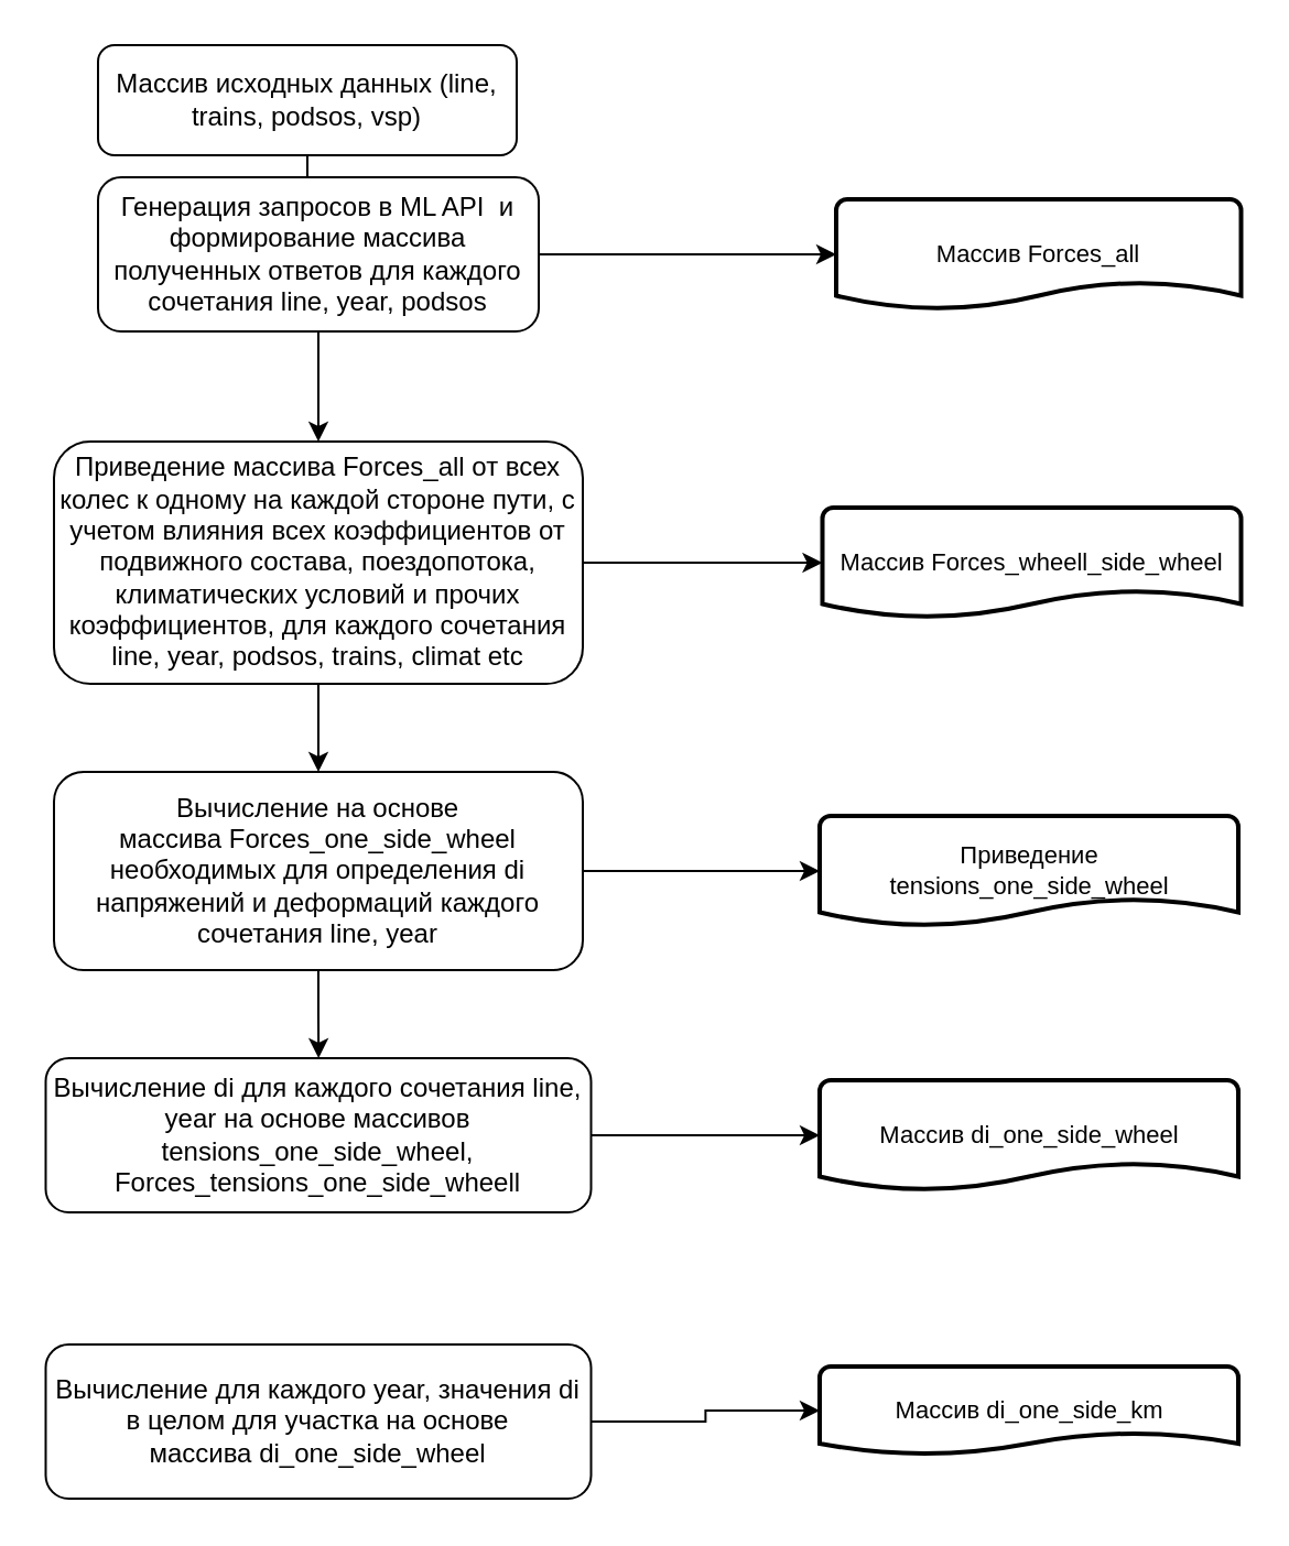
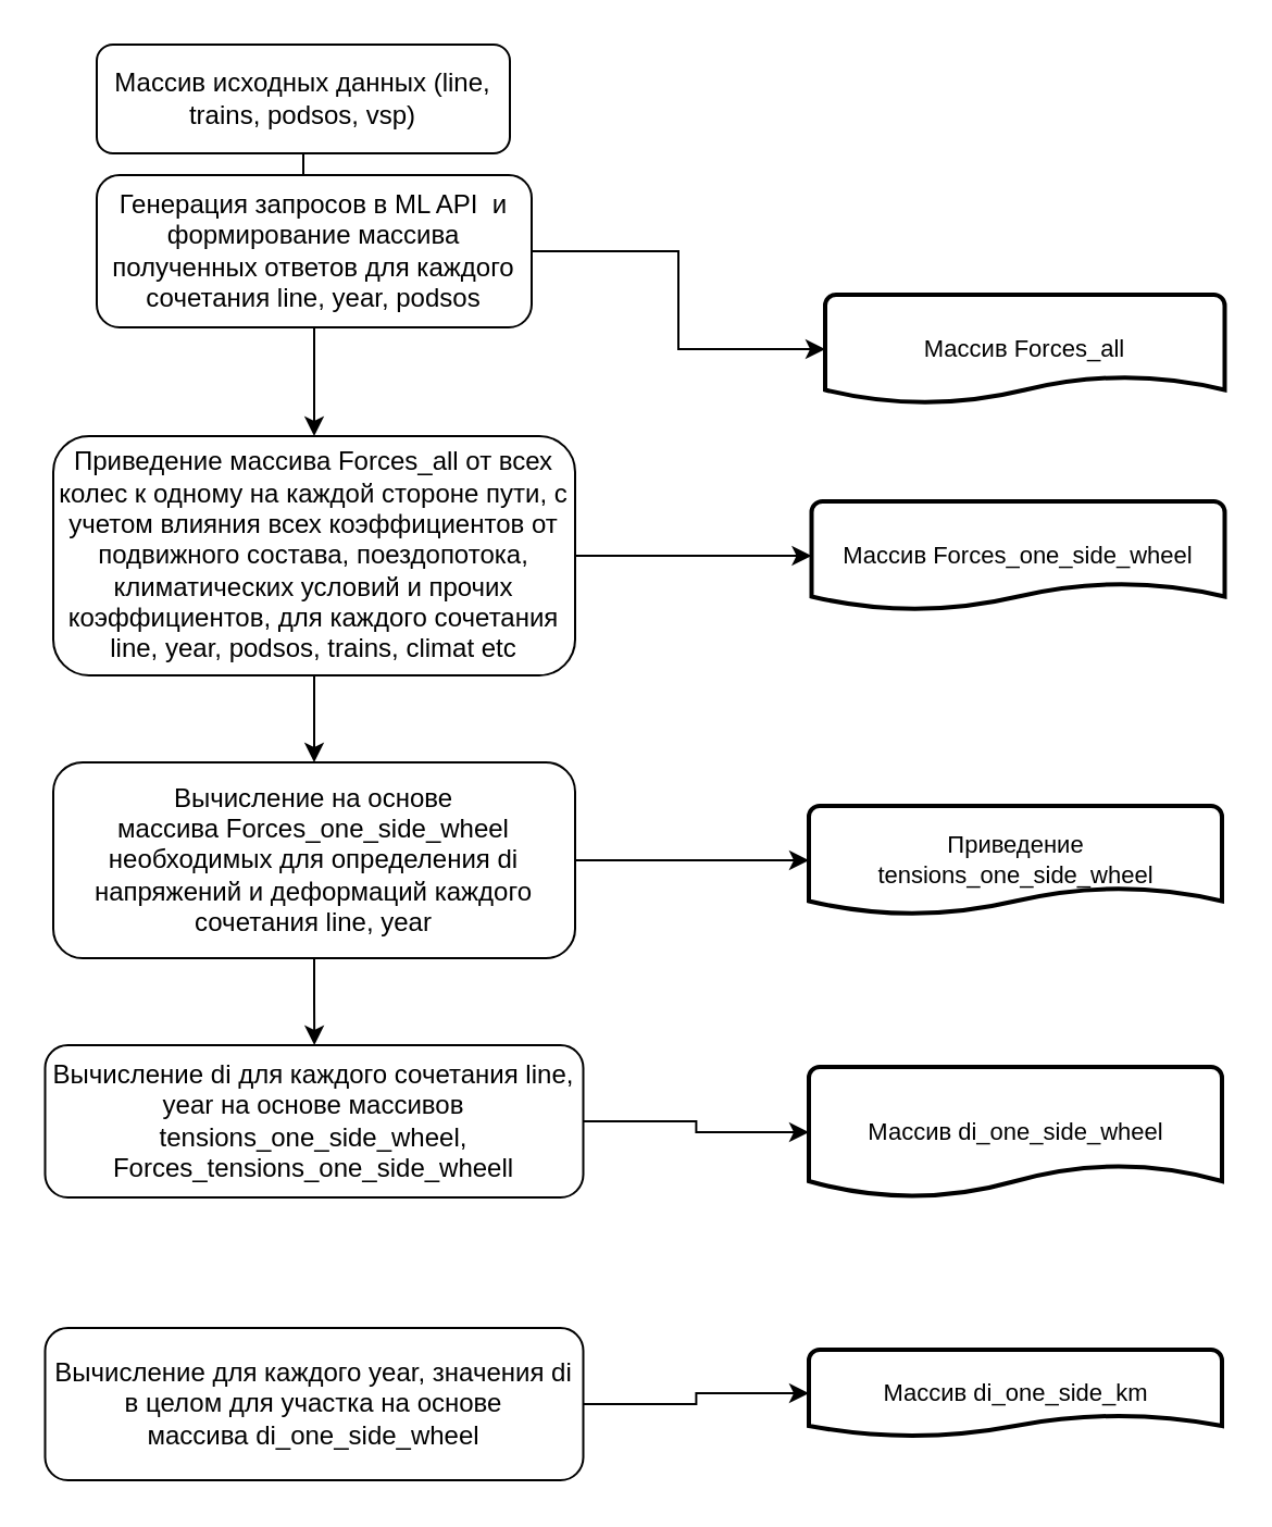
  <mxCell id="0" />
  <mxCell id="1" parent="0" />
  <mxCell id="2" value="" style="edgeStyle=orthogonalEdgeStyle;shape=connector;rounded=0;orthogonalLoop=1;jettySize=auto;html=1;labelBackgroundColor=default;strokeColor=default;fontFamily=Helvetica;fontSize=11;fontColor=default;endArrow=classic;" edge="1" parent="1" source="3" target="5"><mxGeometry relative="1" as="geometry" /></mxCell>
  <mxCell id="3" value="Массив исходных данных (line, trains, podsos, vsp)" style="rounded=1;whiteSpace=wrap;html=1;fontSize=12;glass=0;strokeWidth=1;shadow=0;" parent="1" vertex="1"><mxGeometry x="44" y="20" width="190" height="50" as="geometry" /></mxCell>
  <mxCell id="4" value="" style="edgeStyle=orthogonalEdgeStyle;shape=connector;rounded=0;orthogonalLoop=1;jettySize=auto;html=1;labelBackgroundColor=default;strokeColor=default;fontFamily=Helvetica;fontSize=11;fontColor=default;endArrow=classic;" edge="1" parent="1" source="5" target="9"><mxGeometry relative="1" as="geometry" /></mxCell>
  <mxCell id="5" value="Генерация запросов в ML API&amp;nbsp; и формирование массива полученных ответов для каждого сочетания line, year, podsos" style="rounded=1;whiteSpace=wrap;html=1;fontSize=12;glass=0;strokeWidth=1;shadow=0;" parent="1" vertex="1"><mxGeometry x="44" y="80" width="200" height="70" as="geometry" /></mxCell>
  <mxCell id="6" style="edgeStyle=orthogonalEdgeStyle;shape=connector;rounded=0;orthogonalLoop=1;jettySize=auto;html=1;exitX=1;exitY=0.5;exitDx=0;exitDy=0;entryX=0;entryY=0.5;entryDx=0;entryDy=0;entryPerimeter=0;labelBackgroundColor=default;strokeColor=default;fontFamily=Helvetica;fontSize=11;fontColor=default;endArrow=classic;" edge="1" parent="1" source="5" target="12"><mxGeometry relative="1" as="geometry"><mxPoint x="249" y="105" as="sourcePoint" /></mxGeometry></mxCell>
  <mxCell id="7" style="edgeStyle=orthogonalEdgeStyle;shape=connector;rounded=0;orthogonalLoop=1;jettySize=auto;html=1;exitX=1;exitY=0.5;exitDx=0;exitDy=0;entryX=0;entryY=0.5;entryDx=0;entryDy=0;entryPerimeter=0;labelBackgroundColor=default;strokeColor=default;fontFamily=Helvetica;fontSize=11;fontColor=default;endArrow=classic;" edge="1" parent="1" source="9" target="13"><mxGeometry relative="1" as="geometry" /></mxCell>
  <mxCell id="8" value="" style="edgeStyle=orthogonalEdgeStyle;shape=connector;rounded=0;orthogonalLoop=1;jettySize=auto;html=1;labelBackgroundColor=default;strokeColor=default;fontFamily=Helvetica;fontSize=11;fontColor=default;endArrow=classic;" edge="1" parent="1" source="9" target="17"><mxGeometry relative="1" as="geometry" /></mxCell>
  <mxCell id="9" value="Приведение массива&amp;nbsp;Forces_all от&amp;nbsp;всех колес к одному на каждой стороне пути, с учетом влияния всех коэффициентов от подвижного состава, поездопотока, климатических условий и прочих коэффициентов, для каждого сочетания line, year, podsos, trains, climat etc" style="rounded=1;whiteSpace=wrap;html=1;" vertex="1" parent="1"><mxGeometry x="24" y="200" width="240" height="110" as="geometry" /></mxCell>
  <mxCell id="10" value="" style="edgeStyle=orthogonalEdgeStyle;shape=connector;rounded=0;orthogonalLoop=1;jettySize=auto;html=1;labelBackgroundColor=default;strokeColor=default;fontFamily=Helvetica;fontSize=11;fontColor=default;endArrow=classic;" edge="1" parent="1" source="11" target="14"><mxGeometry relative="1" as="geometry" /></mxCell>
  <mxCell id="11" value="Вычисление di для каждого сочетания line, year на основе массивов tensions_one_side_wheel,&lt;br&gt;Forces_tensions_one_side_wheell" style="rounded=1;whiteSpace=wrap;html=1;" vertex="1" parent="1"><mxGeometry x="20.25" y="480" width="247.5" height="70" as="geometry" /></mxCell>
- <mxCell id="12" value="Массив Forces_all" style="strokeWidth=2;html=1;shape=mxgraph.flowchart.document2;whiteSpace=wrap;size=0.25;fontFamily=Helvetica;fontSize=11;fontColor=default;" vertex="1" parent="1"><mxGeometry x="379" y="90" width="183.75" height="50" as="geometry" /></mxCell>
- <mxCell id="13" value="Массив Forces_wheell_side_wheel" style="strokeWidth=2;html=1;shape=mxgraph.flowchart.document2;whiteSpace=wrap;size=0.25;fontFamily=Helvetica;fontSize=11;fontColor=default;" vertex="1" parent="1"><mxGeometry x="372.75" y="230" width="190" height="50" as="geometry" /></mxCell>
- <mxCell id="14" value="Массив di_one_side_wheel" style="strokeWidth=2;html=1;shape=mxgraph.flowchart.document2;whiteSpace=wrap;size=0.25;fontFamily=Helvetica;fontSize=11;fontColor=default;" vertex="1" parent="1"><mxGeometry x="371.5" y="490" width="190" height="50" as="geometry" /></mxCell>
+ <mxCell id="12" value="Массив Forces_all" style="strokeWidth=2;html=1;shape=mxgraph.flowchart.document2;whiteSpace=wrap;size=0.25;fontFamily=Helvetica;fontSize=11;fontColor=default;" vertex="1" parent="1"><mxGeometry x="379" y="135" width="183.75" height="50" as="geometry" /></mxCell>
+ <mxCell id="13" value="Массив Forces_one_side_wheel" style="strokeWidth=2;html=1;shape=mxgraph.flowchart.document2;whiteSpace=wrap;size=0.25;fontFamily=Helvetica;fontSize=11;fontColor=default;" vertex="1" parent="1"><mxGeometry x="372.75" y="230" width="190" height="50" as="geometry" /></mxCell>
+ <mxCell id="14" value="Массив di_one_side_wheel" style="strokeWidth=2;html=1;shape=mxgraph.flowchart.document2;whiteSpace=wrap;size=0.25;fontFamily=Helvetica;fontSize=11;fontColor=default;" vertex="1" parent="1"><mxGeometry x="371.5" y="490" width="190" height="60" as="geometry" /></mxCell>
  <mxCell id="15" value="" style="edgeStyle=orthogonalEdgeStyle;shape=connector;rounded=0;orthogonalLoop=1;jettySize=auto;html=1;labelBackgroundColor=default;strokeColor=default;fontFamily=Helvetica;fontSize=11;fontColor=default;endArrow=classic;" edge="1" parent="1" source="17" target="11"><mxGeometry relative="1" as="geometry" /></mxCell>
  <mxCell id="16" value="" style="edgeStyle=orthogonalEdgeStyle;shape=connector;rounded=0;orthogonalLoop=1;jettySize=auto;html=1;labelBackgroundColor=default;strokeColor=default;fontFamily=Helvetica;fontSize=11;fontColor=default;endArrow=classic;" edge="1" parent="1" source="17" target="18"><mxGeometry relative="1" as="geometry" /></mxCell>
  <mxCell id="17" value="Вычисление на основе массива&amp;nbsp;Forces_one_side_wheel&lt;br&gt;&amp;nbsp;необходимых для&amp;nbsp;определения di&amp;nbsp;&lt;br&gt;напряжений и деформаций&amp;nbsp;каждого сочетания line, year" style="rounded=1;whiteSpace=wrap;html=1;" vertex="1" parent="1"><mxGeometry x="24" y="350" width="240" height="90" as="geometry" /></mxCell>
  <mxCell id="18" value="Приведение tensions_one_side_wheel" style="strokeWidth=2;html=1;shape=mxgraph.flowchart.document2;whiteSpace=wrap;size=0.25;fontFamily=Helvetica;fontSize=11;fontColor=default;" vertex="1" parent="1"><mxGeometry x="371.5" y="370" width="190" height="50" as="geometry" /></mxCell>
  <mxCell id="19" value="" style="edgeStyle=orthogonalEdgeStyle;shape=connector;rounded=0;orthogonalLoop=1;jettySize=auto;html=1;labelBackgroundColor=default;strokeColor=default;fontFamily=Helvetica;fontSize=11;fontColor=default;endArrow=classic;" edge="1" parent="1" source="20" target="21"><mxGeometry relative="1" as="geometry" /></mxCell>
  <mxCell id="20" value="Вычисление для каждого year, значения di в целом для участка на основе массива&amp;nbsp;di_one_side_wheel" style="rounded=1;whiteSpace=wrap;html=1;" vertex="1" parent="1"><mxGeometry x="20.25" y="610" width="247.5" height="70" as="geometry" /></mxCell>
  <mxCell id="21" value="Массив di_one_side_km" style="strokeWidth=2;html=1;shape=mxgraph.flowchart.document2;whiteSpace=wrap;size=0.25;fontFamily=Helvetica;fontSize=11;fontColor=default;" vertex="1" parent="1"><mxGeometry x="371.5" y="620" width="190" height="40" as="geometry" /></mxCell>
